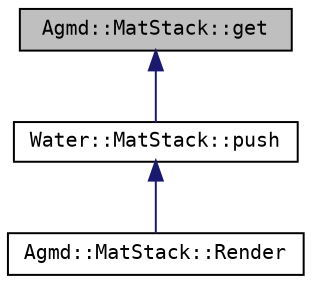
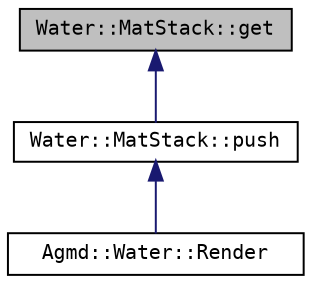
  digraph {
    fontname="DejaVu Sans Mono"
    rankdir=TB
    node [color=black fillcolor=white fontname="DejaVu Sans Mono" fontsize=10 shape=record style=filled]
    edge [color=midnightblue dir=back fontname="DejaVu Sans Mono" fontsize=10 labelfontname=Helvetica labelfontsize=10 style=solid]
-   n1 [fillcolor=grey75 fontcolor=black height=0.2 label="Agmd::MatStack::get" width=0.4]
+   n1 [fillcolor=grey75 fontcolor=black height=0.2 label="Water::MatStack::get" width=0.4]
    n2 [height=0.2 label="Water::MatStack::push" width=0.4]
-   n3 [height=0.2 label="Agmd::MatStack::Render" width=0.4]
+   n3 [height=0.2 label="Agmd::Water::Render" width=0.4]
    n1 -> n2
    n2 -> n3
  }
